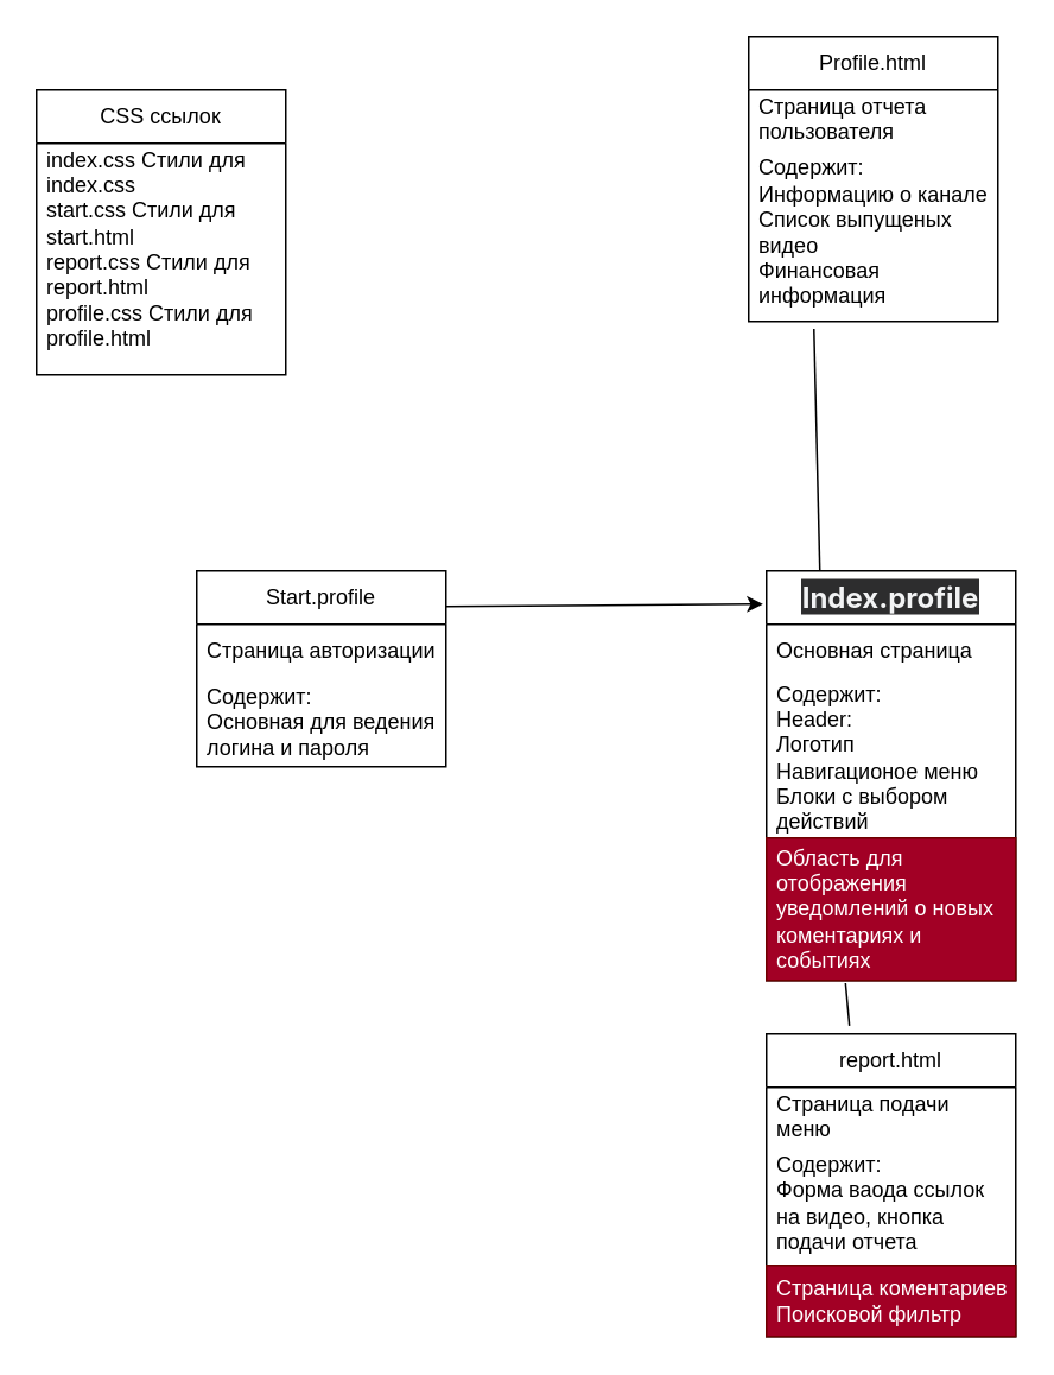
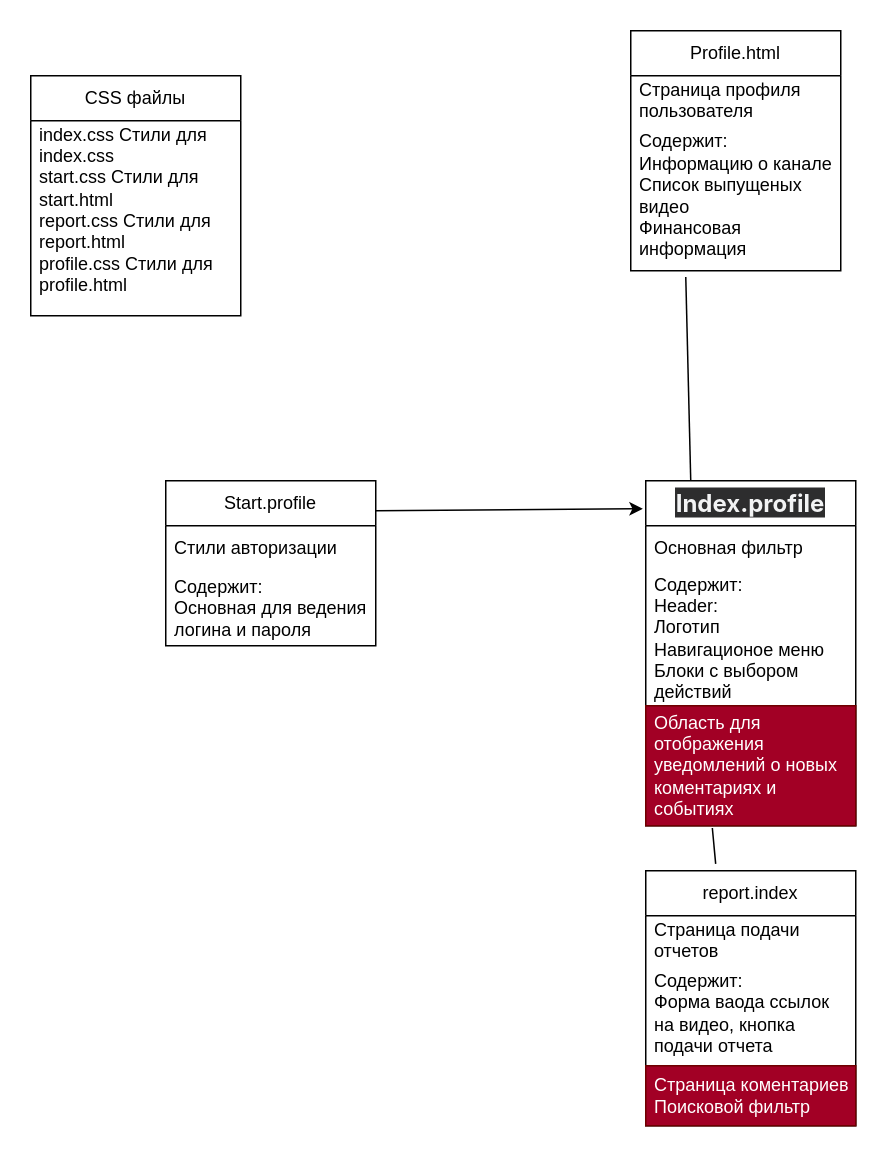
  <mxCell id="0" />
  <mxCell id="1" parent="0" />
  <mxCell id="2" value="&lt;font face=&quot;Inter&quot; color=&quot;#f2f3f4&quot;&gt;&lt;span style=&quot;font-size: 16px; background-color: rgb(45, 45, 46);&quot;&gt;&lt;b&gt;Index.profile&lt;/b&gt;&lt;/span&gt;&lt;/font&gt;" style="swimlane;fontStyle=0;childLayout=stackLayout;horizontal=1;startSize=30;horizontalStack=0;resizeParent=1;resizeParentMax=0;resizeLast=0;collapsible=1;marginBottom=0;whiteSpace=wrap;html=1;" vertex="1" parent="1"><mxGeometry x="430" y="320" width="140" height="230" as="geometry" /></mxCell>
- <mxCell id="3" value="Основная страница" style="text;strokeColor=none;fillColor=none;align=left;verticalAlign=middle;spacingLeft=4;spacingRight=4;overflow=hidden;points=[[0,0.5],[1,0.5]];portConstraint=eastwest;rotatable=0;whiteSpace=wrap;html=1;" vertex="1" parent="2"><mxGeometry y="30" width="140" height="30" as="geometry" /></mxCell>
+ <mxCell id="3" value="Основная фильтр" style="text;strokeColor=none;fillColor=none;align=left;verticalAlign=middle;spacingLeft=4;spacingRight=4;overflow=hidden;points=[[0,0.5],[1,0.5]];portConstraint=eastwest;rotatable=0;whiteSpace=wrap;html=1;" vertex="1" parent="2"><mxGeometry y="30" width="140" height="30" as="geometry" /></mxCell>
  <mxCell id="4" value="Содержит:&lt;br&gt;Header:&lt;br&gt;Логотип&lt;br&gt;Навигационое меню&lt;br&gt;Блоки с выбором действий&lt;div&gt;&lt;br&gt;&lt;/div&gt;" style="text;strokeColor=none;fillColor=none;align=left;verticalAlign=middle;spacingLeft=4;spacingRight=4;overflow=hidden;points=[[0,0.5],[1,0.5]];portConstraint=eastwest;rotatable=0;whiteSpace=wrap;html=1;" vertex="1" parent="2"><mxGeometry y="60" width="140" height="90" as="geometry" /></mxCell>
  <mxCell id="5" value="Область для отображения уведомлений о новых коментариях и событиях" style="text;strokeColor=#6F0000;fillColor=#a20025;align=left;verticalAlign=middle;spacingLeft=4;spacingRight=4;overflow=hidden;points=[[0,0.5],[1,0.5]];portConstraint=eastwest;rotatable=0;whiteSpace=wrap;html=1;fontColor=#ffffff;" vertex="1" parent="2"><mxGeometry y="150" width="140" height="80" as="geometry" /></mxCell>
  <mxCell id="6" value="Start.profile" style="swimlane;fontStyle=0;childLayout=stackLayout;horizontal=1;startSize=30;horizontalStack=0;resizeParent=1;resizeParentMax=0;resizeLast=0;collapsible=1;marginBottom=0;whiteSpace=wrap;html=1;" vertex="1" parent="1"><mxGeometry x="110" y="320" width="140" height="110" as="geometry" /></mxCell>
- <mxCell id="7" value="Страница авторизации" style="text;strokeColor=none;fillColor=none;align=left;verticalAlign=middle;spacingLeft=4;spacingRight=4;overflow=hidden;points=[[0,0.5],[1,0.5]];portConstraint=eastwest;rotatable=0;whiteSpace=wrap;html=1;" vertex="1" parent="6"><mxGeometry y="30" width="140" height="30" as="geometry" /></mxCell>
+ <mxCell id="7" value="Стили авторизации" style="text;strokeColor=none;fillColor=none;align=left;verticalAlign=middle;spacingLeft=4;spacingRight=4;overflow=hidden;points=[[0,0.5],[1,0.5]];portConstraint=eastwest;rotatable=0;whiteSpace=wrap;html=1;" vertex="1" parent="6"><mxGeometry y="30" width="140" height="30" as="geometry" /></mxCell>
  <mxCell id="8" value="Содержит:&lt;br&gt;Основная для ведения логина и пароля" style="text;strokeColor=none;fillColor=none;align=left;verticalAlign=middle;spacingLeft=4;spacingRight=4;overflow=hidden;points=[[0,0.5],[1,0.5]];portConstraint=eastwest;rotatable=0;whiteSpace=wrap;html=1;" vertex="1" parent="6"><mxGeometry y="60" width="140" height="50" as="geometry" /></mxCell>
  <mxCell id="9" value="Profile.html" style="swimlane;fontStyle=0;childLayout=stackLayout;horizontal=1;startSize=30;horizontalStack=0;resizeParent=1;resizeParentMax=0;resizeLast=0;collapsible=1;marginBottom=0;whiteSpace=wrap;html=1;" vertex="1" parent="1"><mxGeometry x="420" y="20" width="140" height="160" as="geometry" /></mxCell>
- <mxCell id="10" value="Страница отчета пользователя" style="text;strokeColor=none;fillColor=none;align=left;verticalAlign=middle;spacingLeft=4;spacingRight=4;overflow=hidden;points=[[0,0.5],[1,0.5]];portConstraint=eastwest;rotatable=0;whiteSpace=wrap;html=1;" vertex="1" parent="9"><mxGeometry y="30" width="140" height="30" as="geometry" /></mxCell>
+ <mxCell id="10" value="Страница профиля пользователя" style="text;strokeColor=none;fillColor=none;align=left;verticalAlign=middle;spacingLeft=4;spacingRight=4;overflow=hidden;points=[[0,0.5],[1,0.5]];portConstraint=eastwest;rotatable=0;whiteSpace=wrap;html=1;" vertex="1" parent="9"><mxGeometry y="30" width="140" height="30" as="geometry" /></mxCell>
  <mxCell id="11" value="Содержит:&lt;br&gt;Информацию о канале&lt;br&gt;Список выпущеных видео&lt;br&gt;Финансовая информация" style="text;strokeColor=none;fillColor=none;align=left;verticalAlign=middle;spacingLeft=4;spacingRight=4;overflow=hidden;points=[[0,0.5],[1,0.5]];portConstraint=eastwest;rotatable=0;whiteSpace=wrap;html=1;" vertex="1" parent="9"><mxGeometry y="60" width="140" height="100" as="geometry" /></mxCell>
- <mxCell id="12" value="report.html" style="swimlane;fontStyle=0;childLayout=stackLayout;horizontal=1;startSize=30;horizontalStack=0;resizeParent=1;resizeParentMax=0;resizeLast=0;collapsible=1;marginBottom=0;whiteSpace=wrap;html=1;" vertex="1" parent="1"><mxGeometry x="430" y="580" width="140" height="170" as="geometry" /></mxCell>
- <mxCell id="13" value="Страница подачи меню" style="text;strokeColor=none;fillColor=none;align=left;verticalAlign=middle;spacingLeft=4;spacingRight=4;overflow=hidden;points=[[0,0.5],[1,0.5]];portConstraint=eastwest;rotatable=0;whiteSpace=wrap;html=1;" vertex="1" parent="12"><mxGeometry y="30" width="140" height="30" as="geometry" /></mxCell>
+ <mxCell id="12" value="report.index" style="swimlane;fontStyle=0;childLayout=stackLayout;horizontal=1;startSize=30;horizontalStack=0;resizeParent=1;resizeParentMax=0;resizeLast=0;collapsible=1;marginBottom=0;whiteSpace=wrap;html=1;" vertex="1" parent="1"><mxGeometry x="430" y="580" width="140" height="170" as="geometry" /></mxCell>
+ <mxCell id="13" value="Страница подачи отчетов" style="text;strokeColor=none;fillColor=none;align=left;verticalAlign=middle;spacingLeft=4;spacingRight=4;overflow=hidden;points=[[0,0.5],[1,0.5]];portConstraint=eastwest;rotatable=0;whiteSpace=wrap;html=1;" vertex="1" parent="12"><mxGeometry y="30" width="140" height="30" as="geometry" /></mxCell>
  <mxCell id="14" value="Содержит:&lt;br&gt;Форма ваода ссылок на видео, кнопка подачи отчета" style="text;strokeColor=none;fillColor=none;align=left;verticalAlign=middle;spacingLeft=4;spacingRight=4;overflow=hidden;points=[[0,0.5],[1,0.5]];portConstraint=eastwest;rotatable=0;whiteSpace=wrap;html=1;" vertex="1" parent="12"><mxGeometry y="60" width="140" height="70" as="geometry" /></mxCell>
  <mxCell id="15" value="Страница коментариев&lt;br&gt;Поисковой фильтр" style="text;strokeColor=#6F0000;fillColor=#a20025;align=left;verticalAlign=middle;spacingLeft=4;spacingRight=4;overflow=hidden;points=[[0,0.5],[1,0.5]];portConstraint=eastwest;rotatable=0;whiteSpace=wrap;html=1;fontColor=#ffffff;" vertex="1" parent="12"><mxGeometry y="130" width="140" height="40" as="geometry" /></mxCell>
- <mxCell id="16" value="CSS ссылок" style="swimlane;fontStyle=0;childLayout=stackLayout;horizontal=1;startSize=30;horizontalStack=0;resizeParent=1;resizeParentMax=0;resizeLast=0;collapsible=1;marginBottom=0;whiteSpace=wrap;html=1;" vertex="1" parent="1"><mxGeometry x="20" y="50" width="140" height="160" as="geometry" /></mxCell>
+ <mxCell id="16" value="CSS файлы" style="swimlane;fontStyle=0;childLayout=stackLayout;horizontal=1;startSize=30;horizontalStack=0;resizeParent=1;resizeParentMax=0;resizeLast=0;collapsible=1;marginBottom=0;whiteSpace=wrap;html=1;" vertex="1" parent="1"><mxGeometry x="20" y="50" width="140" height="160" as="geometry" /></mxCell>
  <mxCell id="17" value="index.css Стили для index.css&lt;br&gt;start.css Стили для start.html&lt;br&gt;report.css Стили для report.html&lt;div&gt;profile.css Стили для profile.html&lt;div&gt;&lt;br&gt;&lt;/div&gt;&lt;/div&gt;" style="text;strokeColor=none;fillColor=none;align=left;verticalAlign=middle;spacingLeft=4;spacingRight=4;overflow=hidden;points=[[0,0.5],[1,0.5]];portConstraint=eastwest;rotatable=0;whiteSpace=wrap;html=1;" vertex="1" parent="16"><mxGeometry y="30" width="140" height="130" as="geometry" /></mxCell>
  <mxCell id="18" value="" style="endArrow=none;html=1;rounded=0;entryX=0.262;entryY=1.042;entryDx=0;entryDy=0;entryPerimeter=0;" edge="1" parent="1" target="11"><mxGeometry width="50" height="50" relative="1" as="geometry"><mxPoint x="460" y="320" as="sourcePoint" /><mxPoint x="510" y="270" as="targetPoint" /></mxGeometry></mxCell>
  <mxCell id="19" value="" style="endArrow=none;html=1;rounded=0;exitX=0.333;exitY=-0.027;exitDx=0;exitDy=0;exitPerimeter=0;entryX=0.317;entryY=1.019;entryDx=0;entryDy=0;entryPerimeter=0;" edge="1" parent="1" source="12" target="5"><mxGeometry width="50" height="50" relative="1" as="geometry"><mxPoint x="430" y="520" as="sourcePoint" /><mxPoint x="480" y="470" as="targetPoint" /></mxGeometry></mxCell>
  <mxCell id="20" value="" style="endArrow=classic;html=1;rounded=0;entryX=-0.014;entryY=0.081;entryDx=0;entryDy=0;entryPerimeter=0;" edge="1" parent="1" target="2"><mxGeometry width="50" height="50" relative="1" as="geometry"><mxPoint x="250" y="340" as="sourcePoint" /><mxPoint x="300" y="290" as="targetPoint" /></mxGeometry></mxCell>
